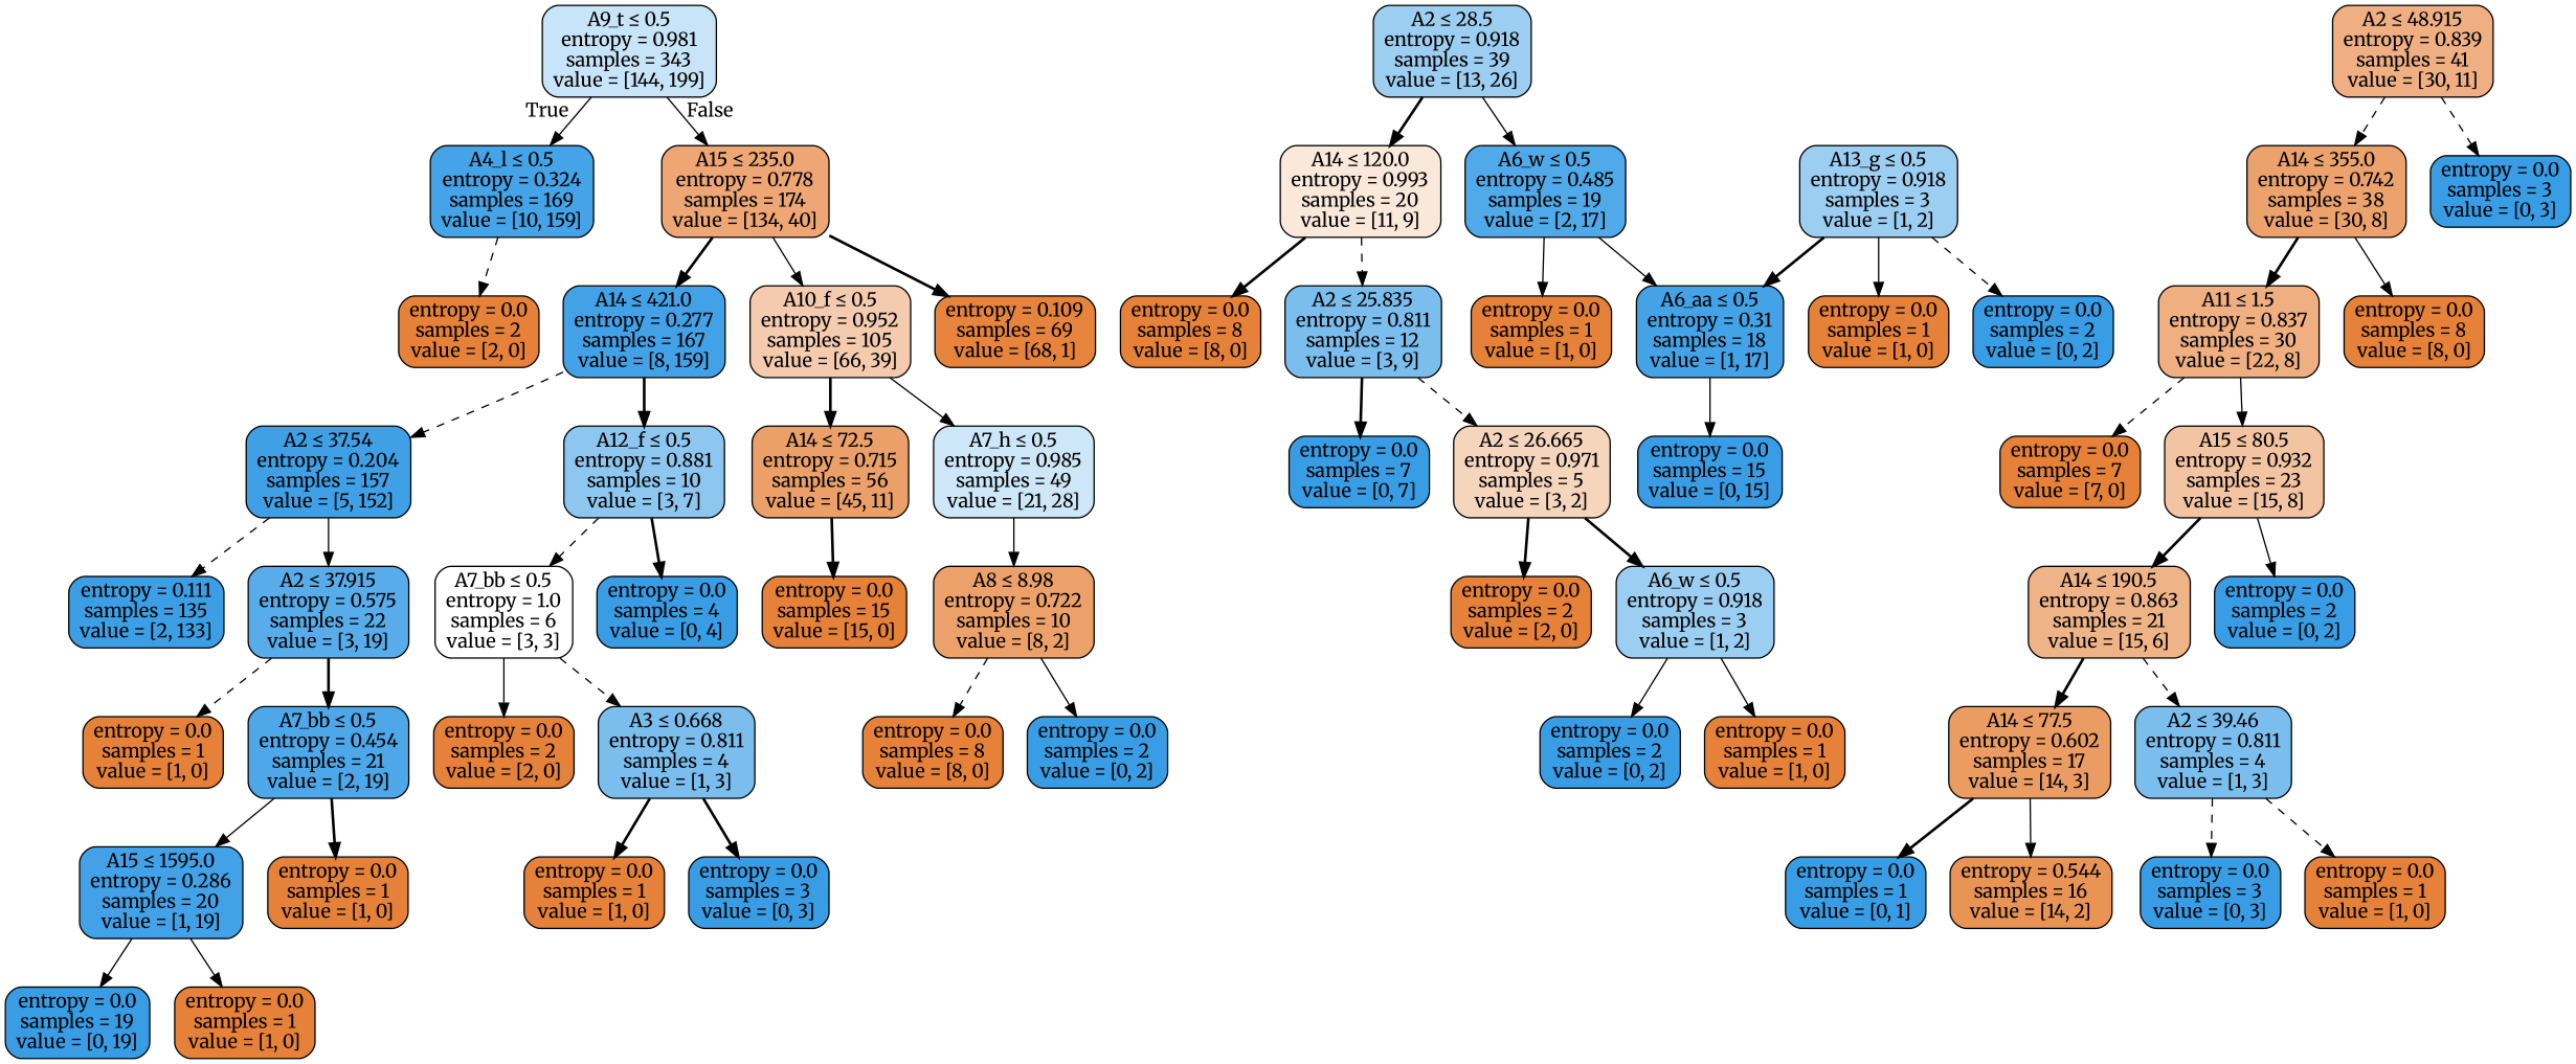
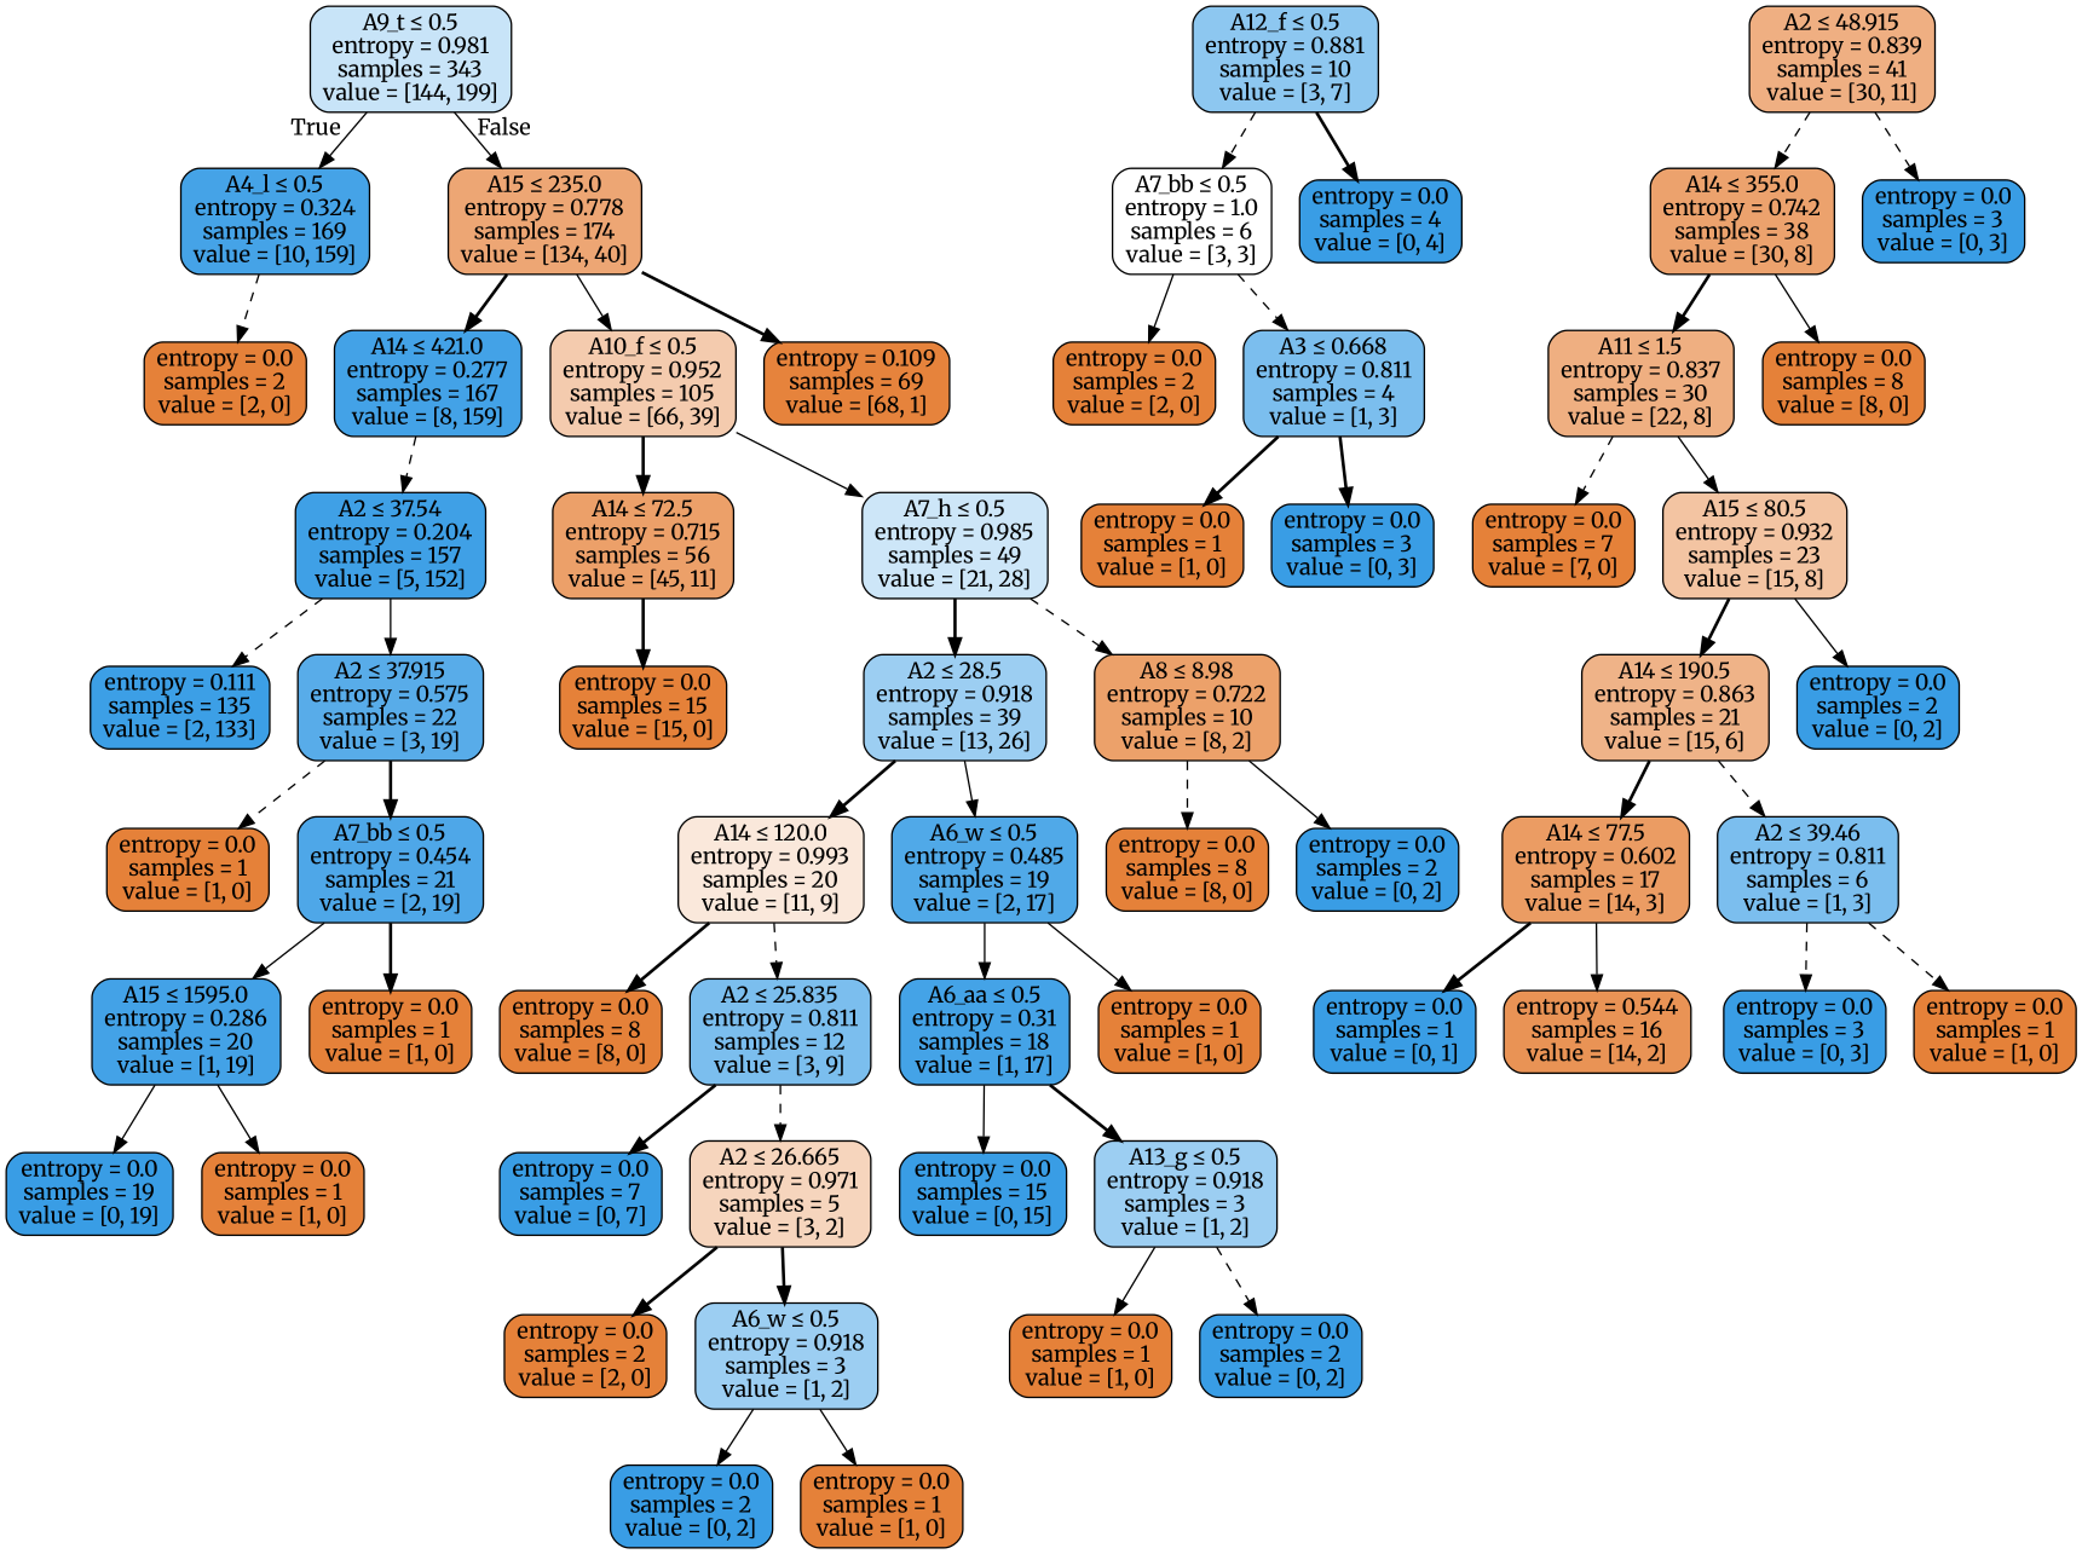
  digraph {
    fontname=Merriweather
    node [color=black fillcolor="#e58139ff" fontname=Merriweather shape=box style="filled, rounded"]
    edge [fontname=Merriweather style=solid]
    n1 [fillcolor="#399de546" label=<A9_t &le; 0.5<br/>entropy = 0.981<br/>samples = 343<br/>value = [144, 199]>]
    n2 [fillcolor="#399de5ef" label=<A4_l &le; 0.5<br/>entropy = 0.324<br/>samples = 169<br/>value = [10, 159]>]
    n3 [fillcolor="#e58139b3" label=<A15 &le; 235.0<br/>entropy = 0.778<br/>samples = 174<br/>value = [134, 40]>]
    n4 [label=<entropy = 0.0<br/>samples = 2<br/>value = [2, 0]>]
    n5 [fillcolor="#399de5f2" label=<A14 &le; 421.0<br/>entropy = 0.277<br/>samples = 167<br/>value = [8, 159]>]
    n6 [fillcolor="#e5813968" label=<A10_f &le; 0.5<br/>entropy = 0.952<br/>samples = 105<br/>value = [66, 39]>]
    n7 [fillcolor="#e58139fb" label=<entropy = 0.109<br/>samples = 69<br/>value = [68, 1]>]
    n8 [fillcolor="#399de5f7" label=<A2 &le; 37.54<br/>entropy = 0.204<br/>samples = 157<br/>value = [5, 152]>]
    n9 [fillcolor="#399de592" label=<A12_f &le; 0.5<br/>entropy = 0.881<br/>samples = 10<br/>value = [3, 7]>]
    n10 [fillcolor="#399de5fb" label=<entropy = 0.111<br/>samples = 135<br/>value = [2, 133]>]
    n11 [fillcolor="#399de5d7" label=<A2 &le; 37.915<br/>entropy = 0.575<br/>samples = 22<br/>value = [3, 19]>]
    n12 [fillcolor="#e5813900" label=<A7_bb &le; 0.5<br/>entropy = 1.0<br/>samples = 6<br/>value = [3, 3]>]
    n13 [fillcolor="#399de5ff" label=<entropy = 0.0<br/>samples = 4<br/>value = [0, 4]>]
    n14 [label=<entropy = 0.0<br/>samples = 1<br/>value = [1, 0]>]
    n15 [fillcolor="#399de5e4" label=<A7_bb &le; 0.5<br/>entropy = 0.454<br/>samples = 21<br/>value = [2, 19]>]
    n16 [fillcolor="#399de5f2" label=<A15 &le; 1595.0<br/>entropy = 0.286<br/>samples = 20<br/>value = [1, 19]>]
    n17 [label=<entropy = 0.0<br/>samples = 1<br/>value = [1, 0]>]
    n18 [fillcolor="#399de5ff" label=<entropy = 0.0<br/>samples = 19<br/>value = [0, 19]>]
    n19 [label=<entropy = 0.0<br/>samples = 1<br/>value = [1, 0]>]
    n20 [label=<entropy = 0.0<br/>samples = 2<br/>value = [2, 0]>]
    n21 [fillcolor="#399de5aa" label=<A3 &le; 0.668<br/>entropy = 0.811<br/>samples = 4<br/>value = [1, 3]>]
    n22 [label=<entropy = 0.0<br/>samples = 1<br/>value = [1, 0]>]
    n23 [fillcolor="#399de5ff" label=<entropy = 0.0<br/>samples = 3<br/>value = [0, 3]>]
    n24 [fillcolor="#e58139c1" label=<A14 &le; 72.5<br/>entropy = 0.715<br/>samples = 56<br/>value = [45, 11]>]
    n25 [fillcolor="#399de540" label=<A7_h &le; 0.5<br/>entropy = 0.985<br/>samples = 49<br/>value = [21, 28]>]
    n26 [label=<entropy = 0.0<br/>samples = 15<br/>value = [15, 0]>]
    n27 [fillcolor="#399de57f" label=<A2 &le; 28.5<br/>entropy = 0.918<br/>samples = 39<br/>value = [13, 26]>]
    n28 [fillcolor="#e58139bf" label=<A8 &le; 8.98<br/>entropy = 0.722<br/>samples = 10<br/>value = [8, 2]>]
    n29 [fillcolor="#e58139a1" label=<A2 &le; 48.915<br/>entropy = 0.839<br/>samples = 41<br/>value = [30, 11]>]
    n30 [fillcolor="#e58139bb" label=<A14 &le; 355.0<br/>entropy = 0.742<br/>samples = 38<br/>value = [30, 8]>]
    n31 [fillcolor="#399de5ff" label=<entropy = 0.0<br/>samples = 3<br/>value = [0, 3]>]
    n32 [fillcolor="#e58139a2" label=<A11 &le; 1.5<br/>entropy = 0.837<br/>samples = 30<br/>value = [22, 8]>]
    n33 [label=<entropy = 0.0<br/>samples = 8<br/>value = [8, 0]>]
    n34 [label=<entropy = 0.0<br/>samples = 7<br/>value = [7, 0]>]
    n35 [fillcolor="#e5813977" label=<A15 &le; 80.5<br/>entropy = 0.932<br/>samples = 23<br/>value = [15, 8]>]
    n36 [fillcolor="#e5813999" label=<A14 &le; 190.5<br/>entropy = 0.863<br/>samples = 21<br/>value = [15, 6]>]
    n37 [fillcolor="#399de5ff" label=<entropy = 0.0<br/>samples = 2<br/>value = [0, 2]>]
    n38 [fillcolor="#e58139c8" label=<A14 &le; 77.5<br/>entropy = 0.602<br/>samples = 17<br/>value = [14, 3]>]
-   n39 [fillcolor="#399de5aa" label=<A2 &le; 39.46<br/>entropy = 0.811<br/>samples = 4<br/>value = [1, 3]>]
+   n39 [fillcolor="#399de5aa" label=<A2 &le; 39.46<br/>entropy = 0.811<br/>samples = 6<br/>value = [1, 3]>]
    n40 [fillcolor="#399de5ff" label=<entropy = 0.0<br/>samples = 1<br/>value = [0, 1]>]
    n41 [fillcolor="#e58139db" label=<entropy = 0.544<br/>samples = 16<br/>value = [14, 2]>]
    n42 [fillcolor="#399de5ff" label=<entropy = 0.0<br/>samples = 3<br/>value = [0, 3]>]
    n43 [label=<entropy = 0.0<br/>samples = 1<br/>value = [1, 0]>]
    n44 [fillcolor="#e581392e" label=<A14 &le; 120.0<br/>entropy = 0.993<br/>samples = 20<br/>value = [11, 9]>]
    n45 [fillcolor="#399de5e1" label=<A6_w &le; 0.5<br/>entropy = 0.485<br/>samples = 19<br/>value = [2, 17]>]
    n46 [label=<entropy = 0.0<br/>samples = 8<br/>value = [8, 0]>]
    n47 [fillcolor="#399de5ff" label=<entropy = 0.0<br/>samples = 2<br/>value = [0, 2]>]
    n48 [label=<entropy = 0.0<br/>samples = 8<br/>value = [8, 0]>]
    n49 [fillcolor="#399de5aa" label=<A2 &le; 25.835<br/>entropy = 0.811<br/>samples = 12<br/>value = [3, 9]>]
    n50 [fillcolor="#399de5f0" label=<A6_aa &le; 0.5<br/>entropy = 0.31<br/>samples = 18<br/>value = [1, 17]>]
    n51 [label=<entropy = 0.0<br/>samples = 1<br/>value = [1, 0]>]
    n52 [fillcolor="#399de5ff" label=<entropy = 0.0<br/>samples = 7<br/>value = [0, 7]>]
    n53 [fillcolor="#e5813955" label=<A2 &le; 26.665<br/>entropy = 0.971<br/>samples = 5<br/>value = [3, 2]>]
    n54 [label=<entropy = 0.0<br/>samples = 2<br/>value = [2, 0]>]
    n55 [fillcolor="#399de57f" label=<A6_w &le; 0.5<br/>entropy = 0.918<br/>samples = 3<br/>value = [1, 2]>]
    n56 [fillcolor="#399de5ff" label=<entropy = 0.0<br/>samples = 2<br/>value = [0, 2]>]
    n57 [label=<entropy = 0.0<br/>samples = 1<br/>value = [1, 0]>]
    n58 [fillcolor="#399de5ff" label=<entropy = 0.0<br/>samples = 15<br/>value = [0, 15]>]
    n59 [fillcolor="#399de57f" label=<A13_g &le; 0.5<br/>entropy = 0.918<br/>samples = 3<br/>value = [1, 2]>]
    n60 [label=<entropy = 0.0<br/>samples = 1<br/>value = [1, 0]>]
    n61 [fillcolor="#399de5ff" label=<entropy = 0.0<br/>samples = 2<br/>value = [0, 2]>]
    n1 -> n2 [headlabel=True labelangle=45 labeldistance=2.5]
    n1 -> n3 [headlabel=False labelangle=-45 labeldistance=2.5]
    n2 -> n4 [style=dashed]
    n3 -> n5 [style=bold]
    n3 -> n6
    n3 -> n7 [style=bold]
    n5 -> n8 [style=dashed]
-   n5 -> n9 [style=bold]
    n6 -> n24 [style=bold]
    n6 -> n25
    n8 -> n10 [style=dashed]
    n8 -> n11
    n9 -> n12 [style=dashed]
    n9 -> n13 [style=bold]
    n11 -> n14 [style=dashed]
    n11 -> n15 [style=bold]
    n12 -> n20
    n12 -> n21 [style=dashed]
    n15 -> n16
    n15 -> n17 [style=bold]
    n16 -> n18
    n16 -> n19
    n21 -> n22 [style=bold]
    n21 -> n23 [style=bold]
    n24 -> n26 [style=bold]
-   n25 -> n28
+   n25 -> n27 [style=bold]
+   n25 -> n28 [style=dashed]
    n27 -> n44 [style=bold]
    n27 -> n45
    n28 -> n46 [style=dashed]
    n28 -> n47
    n29 -> n30 [style=dashed]
    n29 -> n31 [style=dashed]
    n30 -> n32 [style=bold]
    n30 -> n33
    n32 -> n34 [style=dashed]
    n32 -> n35
    n35 -> n36 [style=bold]
    n35 -> n37
    n36 -> n38 [style=bold]
    n36 -> n39 [style=dashed]
    n38 -> n40 [style=bold]
    n38 -> n41
    n39 -> n42 [style=dashed]
    n39 -> n43 [style=dashed]
    n44 -> n48 [style=bold]
    n44 -> n49 [style=dashed]
    n45 -> n50
    n45 -> n51
    n49 -> n52 [style=bold]
    n49 -> n53 [style=dashed]
    n50 -> n58
-   n59 -> n50 [style=bold]
+   n50 -> n59 [style=bold]
    n53 -> n54 [style=bold]
    n53 -> n55 [style=bold]
    n55 -> n56
    n55 -> n57
    n59 -> n60
    n59 -> n61 [style=dashed]
  }
